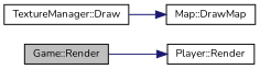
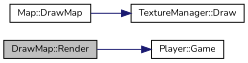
  digraph {
    fontname=Nunito
    rankdir=LR
    node [color=black fillcolor=white fontname=Nunito fontsize=10 shape=record style=filled]
    edge [color=midnightblue fontname=Nunito fontsize=10 labelfontname=Helvetica labelfontsize=10 style=solid]
-   n1 [fillcolor=grey75 fontcolor=black height=0.2 label="Game::Render" width=0.4]
-   n2 [height=0.2 label="Player::Render" width=0.4]
+   n1 [fillcolor=grey75 fontcolor=black height=0.2 label="DrawMap::Render" width=0.4]
+   n2 [height=0.2 label="Player::Game" width=0.4]
    n3 [height=0.2 label="Map::DrawMap" width=0.4]
    n4 [height=0.2 label="TextureManager::Draw" width=0.4]
    n1 -> n2
-   n4 -> n3
+   n3 -> n4
  }
